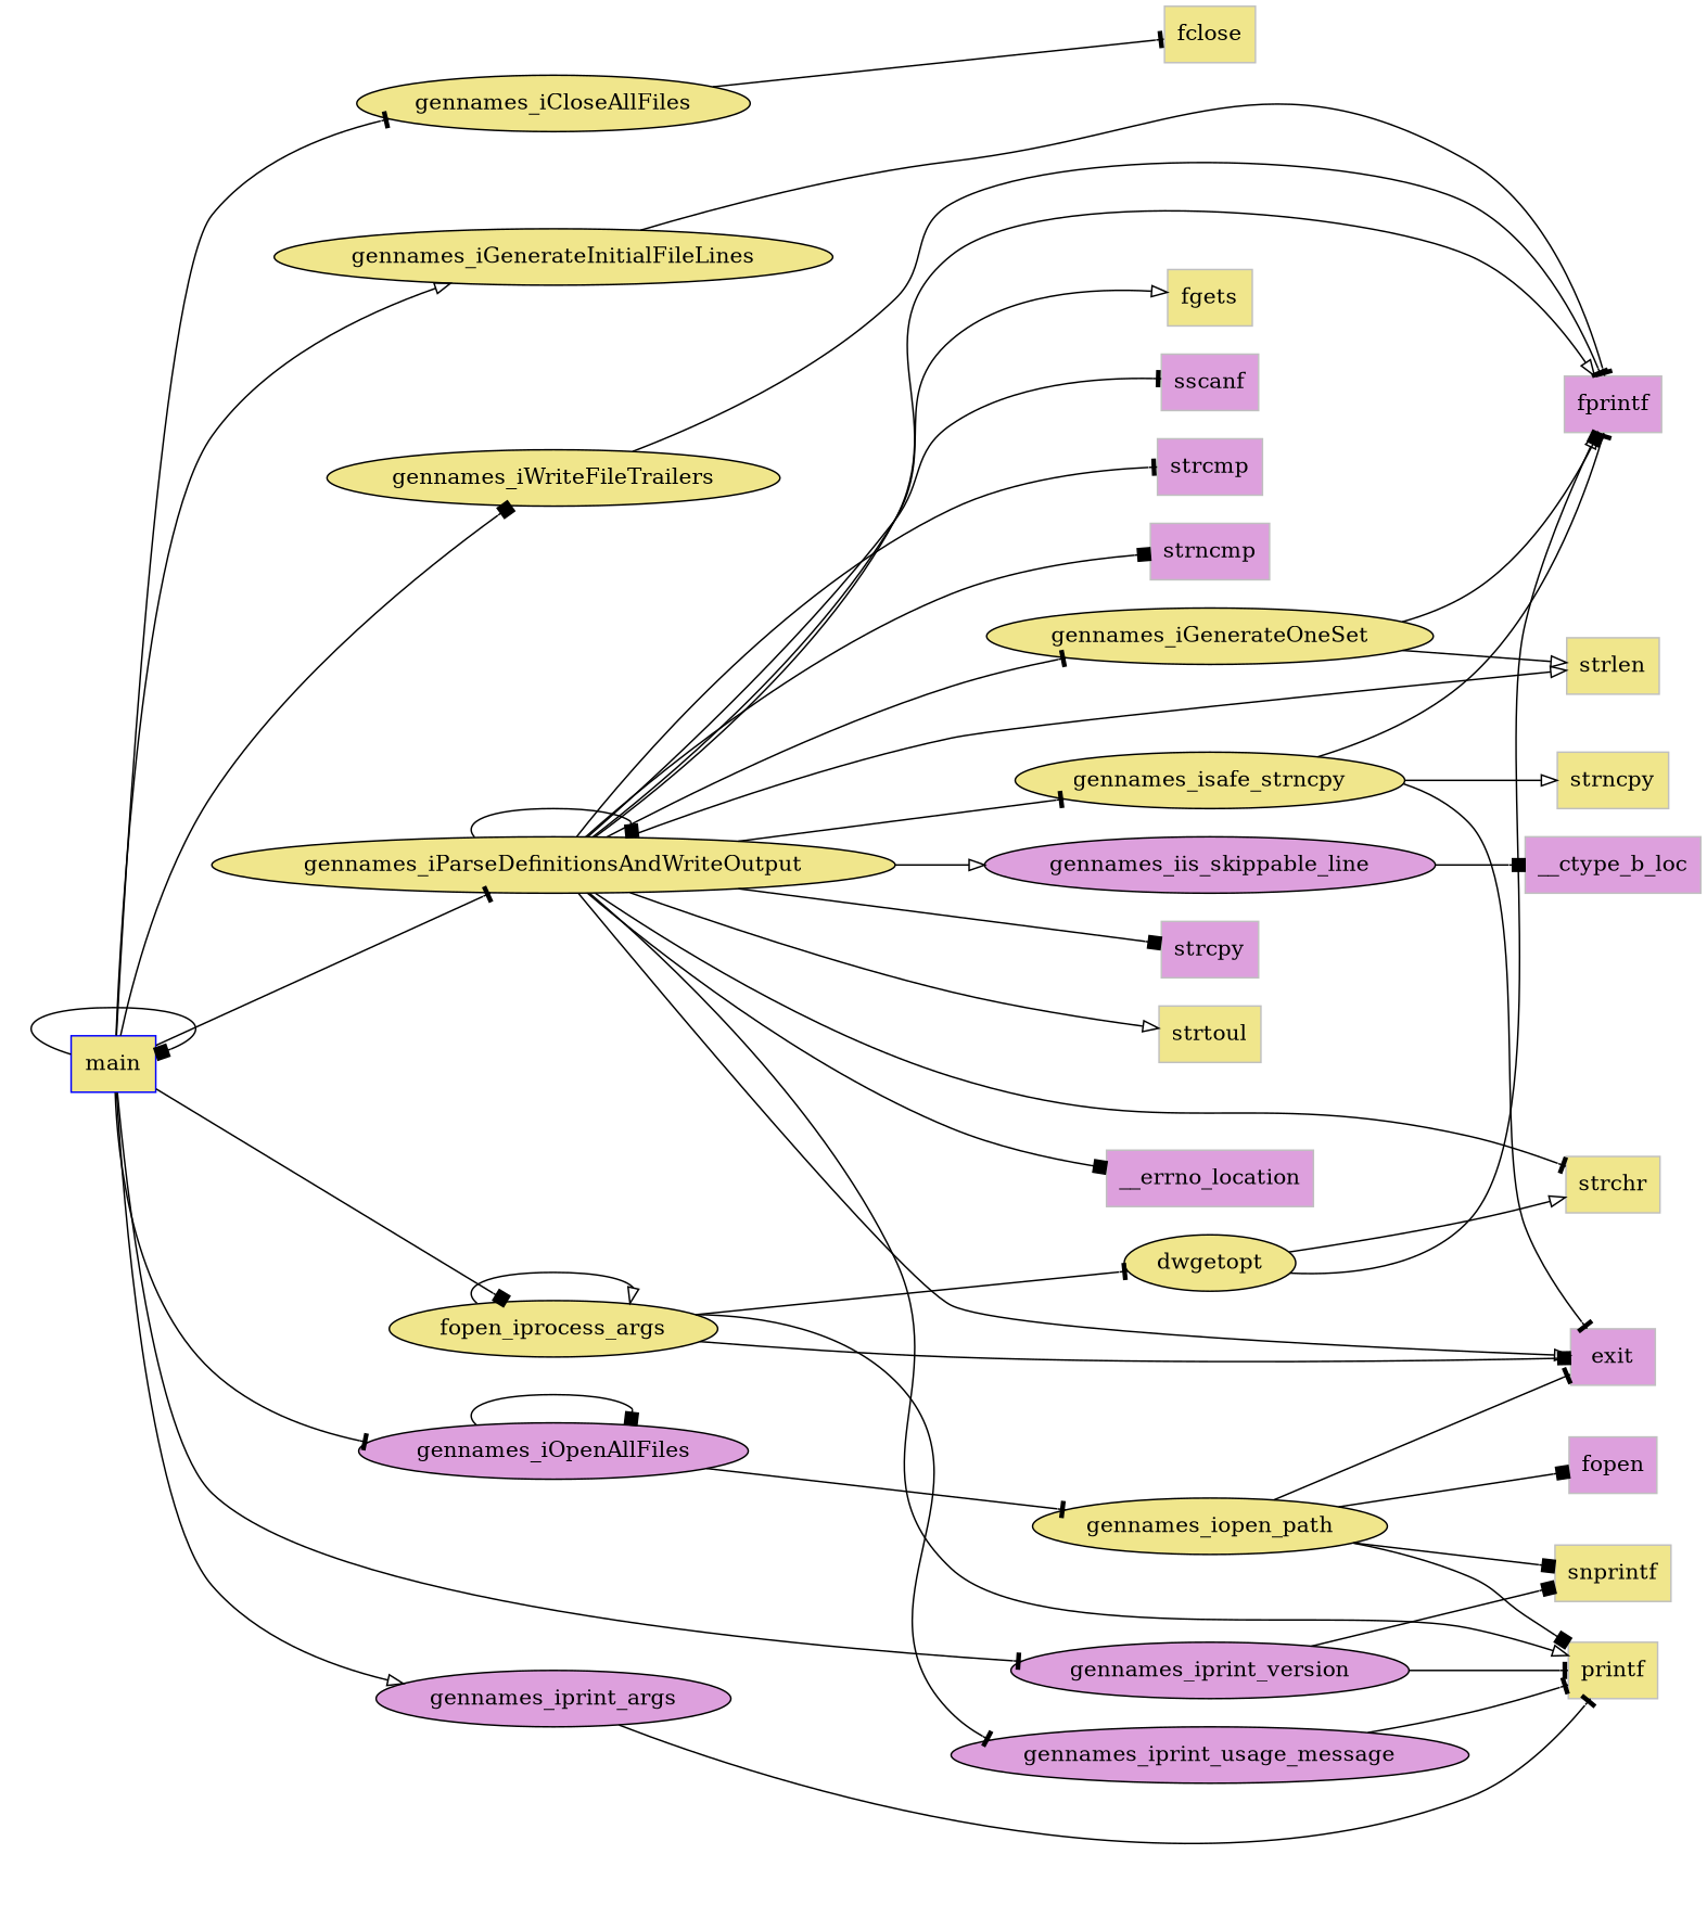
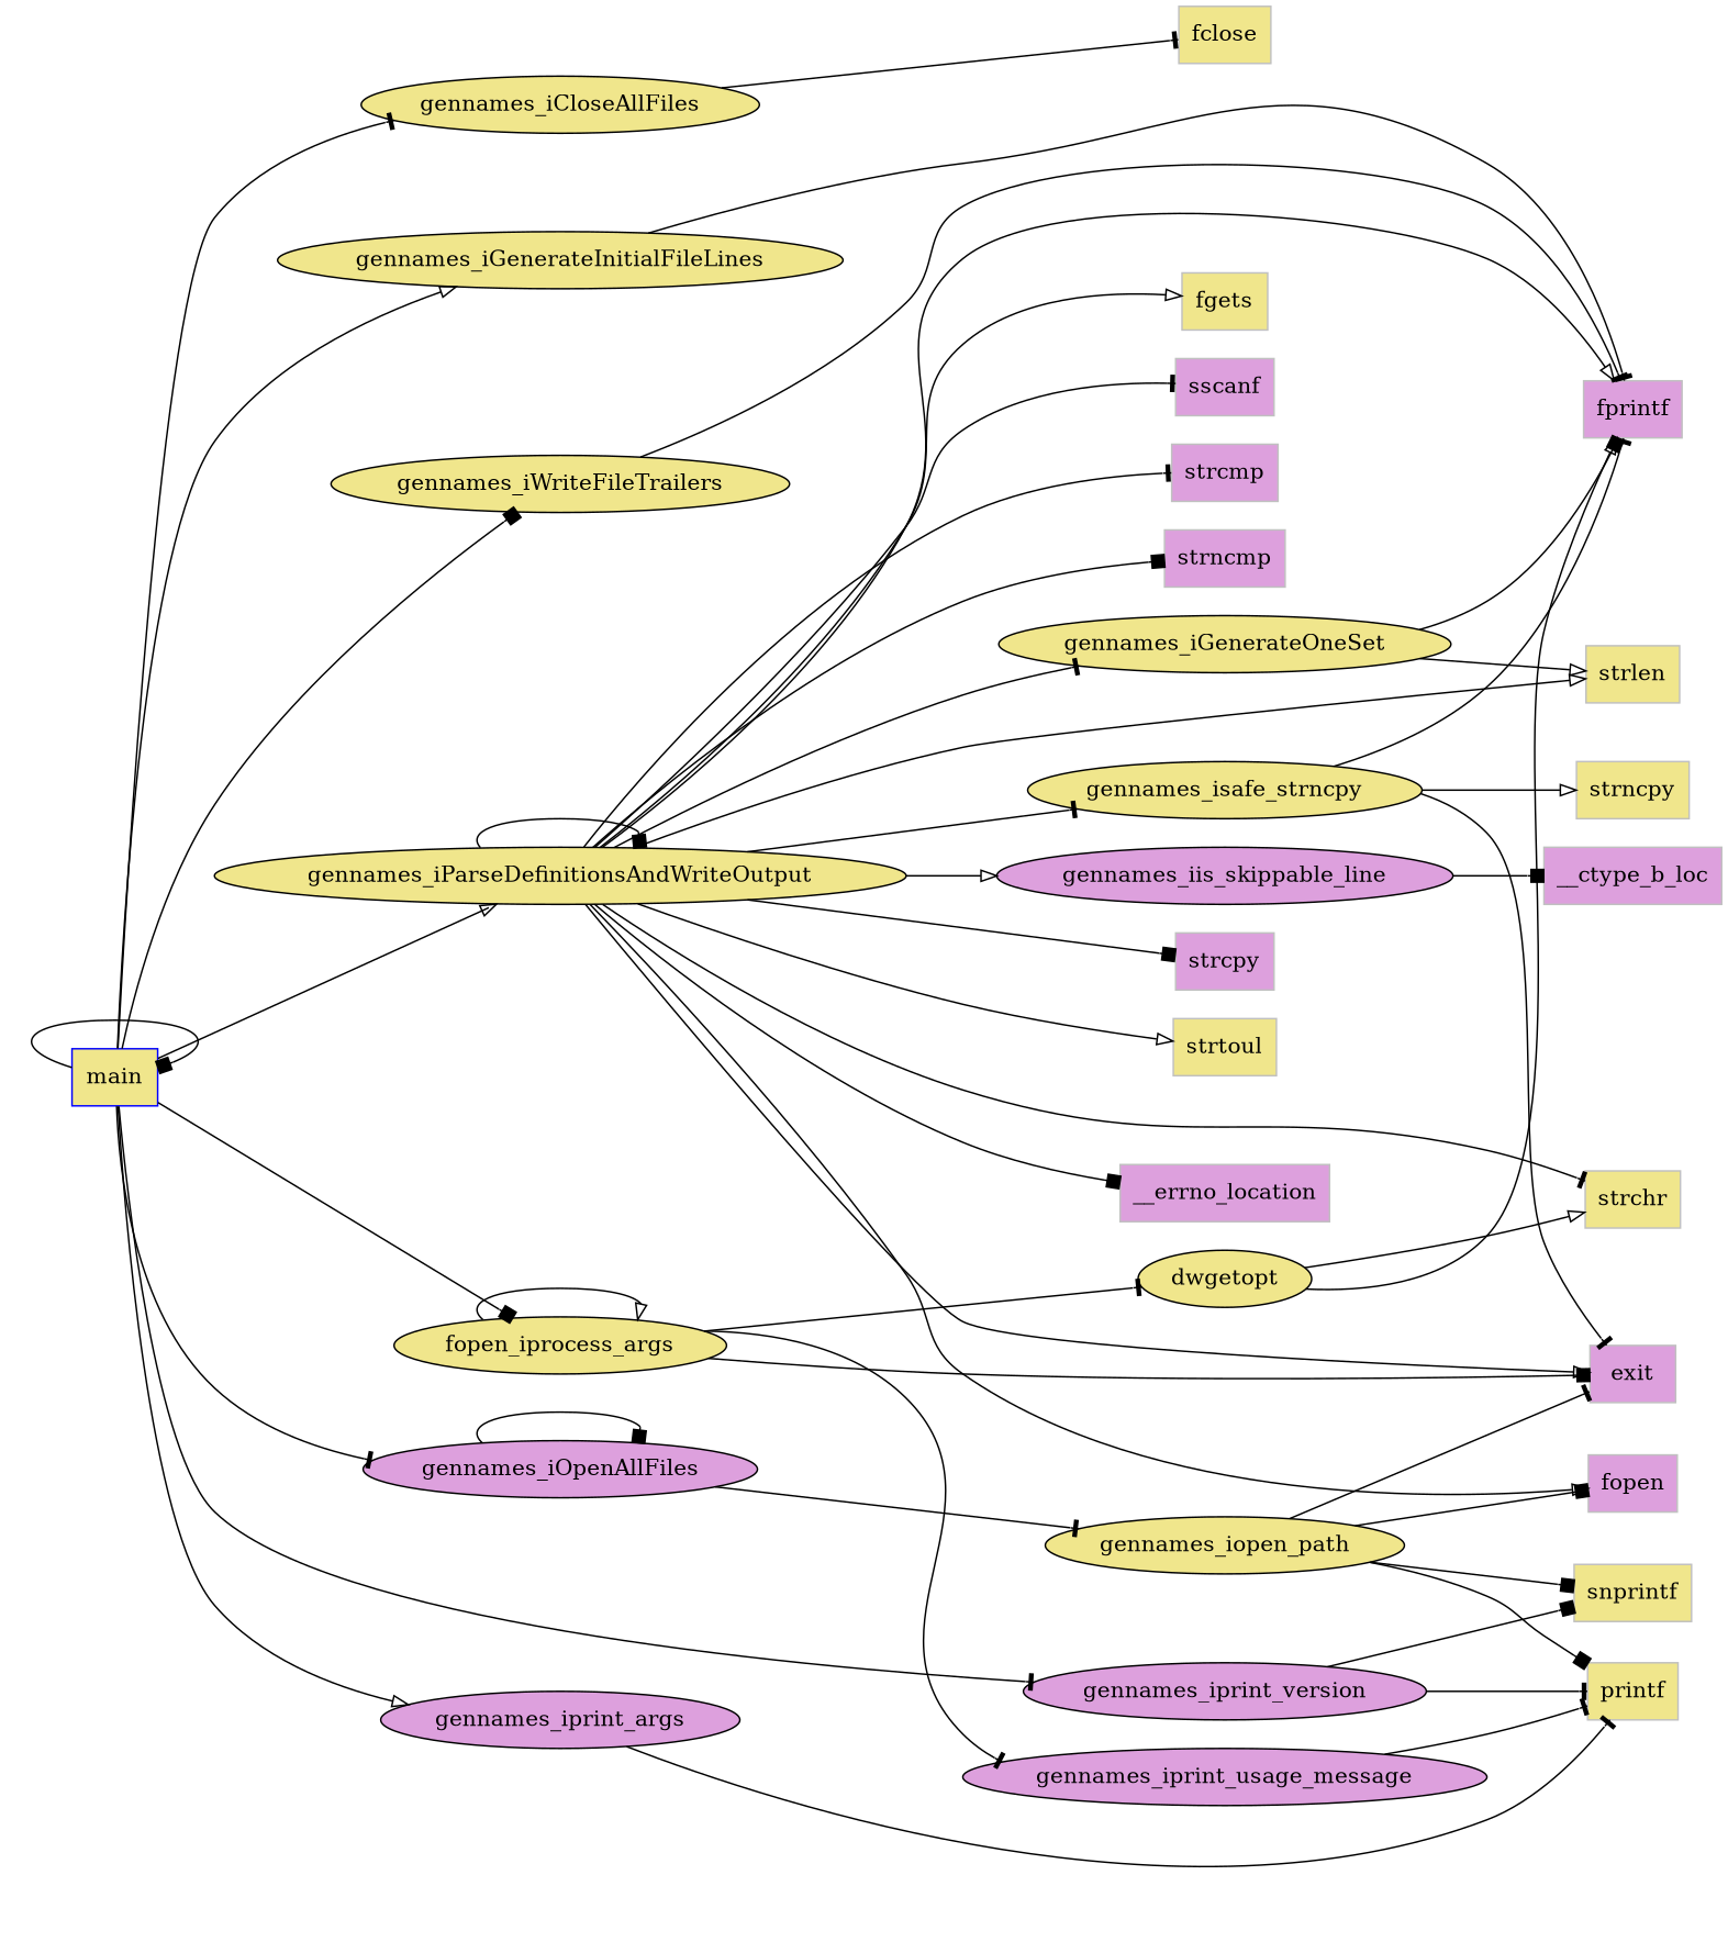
  digraph {
    rankdir=LR
    node [color=grey fillcolor=khaki shape=box style=filled]
    edge [arrowhead=tee]
    main [color=blue]
    gennames_iCloseAllFiles [color="" shape=""]
    gennames_iGenerateInitialFileLines [color="" shape=""]
    gennames_iOpenAllFiles [fillcolor=plum color="" shape=""]
    gennames_iParseDefinitionsAndWriteOutput [color="" shape=""]
    gennames_iWriteFileTrailers [color="" shape=""]
    gennames_iprint_args [fillcolor=plum color="" shape=""]
    gennames_iprint_version [fillcolor=plum color="" shape=""]
    n9 [label=fopen_iprocess_args color="" shape=""]
    fclose
    fprintf [fillcolor=plum]
    gennames_iopen_path [color="" shape=""]
    strchr
    gennames_iGenerateOneSet [color="" shape=""]
    strlen
    printf
    exit [fillcolor=plum]
    __errno_location [fillcolor=plum]
    fgets
    gennames_iis_skippable_line [fillcolor=plum color="" shape=""]
    sscanf [fillcolor=plum]
    strcmp [fillcolor=plum]
    strncmp [fillcolor=plum]
    gennames_isafe_strncpy [color="" shape=""]
    strcpy [fillcolor=plum]
    strtoul
    snprintf
    dwgetopt [color="" shape=""]
    gennames_iprint_usage_message [fillcolor=plum color="" shape=""]
    fopen [fillcolor=plum]
    __ctype_b_loc [fillcolor=plum]
    strncpy
    main -> main [arrowhead=box]
    main -> gennames_iCloseAllFiles
    main -> gennames_iGenerateInitialFileLines [arrowhead=onormal]
    main -> gennames_iOpenAllFiles
-   main -> gennames_iParseDefinitionsAndWriteOutput
+   main -> gennames_iParseDefinitionsAndWriteOutput [arrowhead=onormal]
    main -> gennames_iWriteFileTrailers [arrowhead=box]
    main -> gennames_iprint_args [arrowhead=onormal]
    main -> gennames_iprint_version
    main -> n9 [arrowhead=box]
    gennames_iCloseAllFiles -> fclose
    gennames_iGenerateInitialFileLines -> fprintf
    gennames_iOpenAllFiles -> gennames_iOpenAllFiles [arrowhead=box]
    gennames_iOpenAllFiles -> gennames_iopen_path
    gennames_iParseDefinitionsAndWriteOutput -> gennames_iParseDefinitionsAndWriteOutput [arrowhead=box]
    gennames_iParseDefinitionsAndWriteOutput -> fprintf [arrowhead=onormal]
    gennames_iParseDefinitionsAndWriteOutput -> strchr
    gennames_iParseDefinitionsAndWriteOutput -> gennames_iGenerateOneSet
    gennames_iParseDefinitionsAndWriteOutput -> strlen [arrowhead=onormal]
-   gennames_iParseDefinitionsAndWriteOutput -> printf [arrowhead=onormal]
+   gennames_iParseDefinitionsAndWriteOutput -> fopen [arrowhead=onormal]
    gennames_iParseDefinitionsAndWriteOutput -> exit [arrowhead=onormal]
    gennames_iParseDefinitionsAndWriteOutput -> __errno_location [arrowhead=box]
    gennames_iParseDefinitionsAndWriteOutput -> fgets [arrowhead=onormal]
    gennames_iParseDefinitionsAndWriteOutput -> gennames_iis_skippable_line [arrowhead=onormal]
    gennames_iParseDefinitionsAndWriteOutput -> sscanf
    gennames_iParseDefinitionsAndWriteOutput -> strcmp
    gennames_iParseDefinitionsAndWriteOutput -> strncmp [arrowhead=box]
    gennames_iParseDefinitionsAndWriteOutput -> gennames_isafe_strncpy
    gennames_iParseDefinitionsAndWriteOutput -> strcpy [arrowhead=box]
    gennames_iParseDefinitionsAndWriteOutput -> strtoul [arrowhead=onormal]
    gennames_iWriteFileTrailers -> fprintf
    gennames_iprint_args -> printf
    gennames_iprint_version -> printf
    gennames_iprint_version -> snprintf [arrowhead=box]
    n9 -> n9 [arrowhead=onormal]
    n9 -> exit [arrowhead=box]
    n9 -> dwgetopt
    n9 -> gennames_iprint_usage_message
    gennames_iopen_path -> printf [arrowhead=box]
    gennames_iopen_path -> exit
    gennames_iopen_path -> snprintf [arrowhead=box]
    gennames_iopen_path -> fopen [arrowhead=box]
    gennames_iGenerateOneSet -> fprintf [arrowhead=box]
    gennames_iGenerateOneSet -> strlen [arrowhead=onormal]
    gennames_iis_skippable_line -> __ctype_b_loc [arrowhead=box]
    gennames_isafe_strncpy -> fprintf
    gennames_isafe_strncpy -> exit
    gennames_isafe_strncpy -> strncpy [arrowhead=onormal]
    dwgetopt -> fprintf [arrowhead=onormal]
    dwgetopt -> strchr [arrowhead=onormal]
    gennames_iprint_usage_message -> printf
  }
